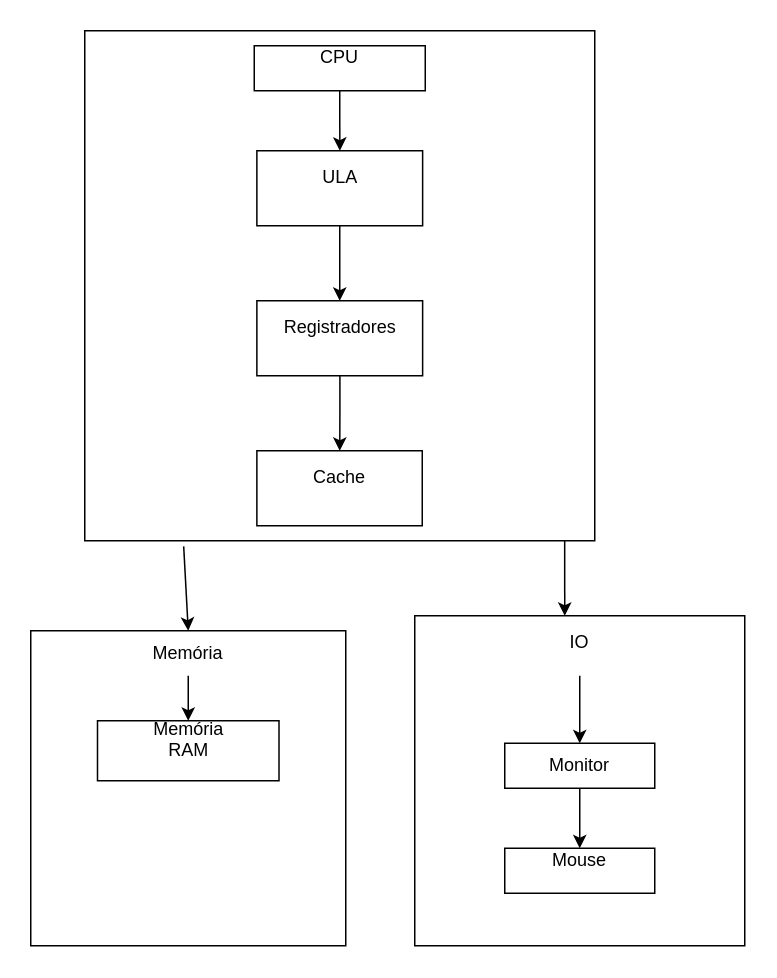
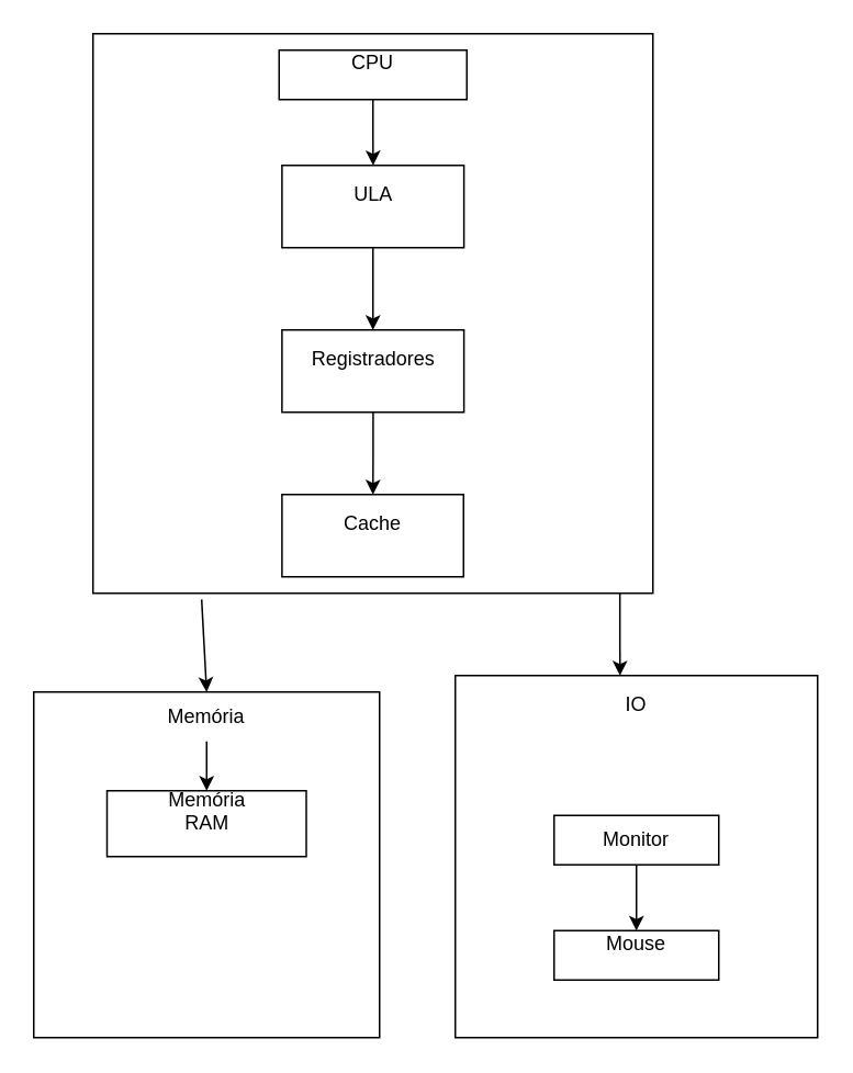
  <mxCell id="0" />
  <mxCell id="1" parent="0" />
  <mxCell id="2" value="" style="whiteSpace=wrap;html=1;aspect=fixed;" vertex="1" parent="1"><mxGeometry x="56" y="20" width="340" height="340" as="geometry" /></mxCell>
  <mxCell id="3" value="" style="edgeStyle=orthogonalEdgeStyle;rounded=0;orthogonalLoop=1;jettySize=auto;html=1;" edge="1" parent="1" source="4" target="6"><mxGeometry relative="1" as="geometry" /></mxCell>
  <mxCell id="4" value="CPU&lt;div&gt;&lt;br&gt;&lt;/div&gt;" style="rounded=0;whiteSpace=wrap;html=1;" vertex="1" parent="1"><mxGeometry x="169" y="30" width="114" height="30" as="geometry" /></mxCell>
  <mxCell id="5" value="" style="edgeStyle=orthogonalEdgeStyle;rounded=0;orthogonalLoop=1;jettySize=auto;html=1;" edge="1" parent="1" source="6" target="8"><mxGeometry relative="1" as="geometry" /></mxCell>
  <mxCell id="6" value="ULA&lt;div&gt;&lt;br&gt;&lt;/div&gt;" style="whiteSpace=wrap;html=1;rounded=0;" vertex="1" parent="1"><mxGeometry x="170.75" y="100" width="110.5" height="50" as="geometry" /></mxCell>
  <mxCell id="7" value="" style="edgeStyle=orthogonalEdgeStyle;rounded=0;orthogonalLoop=1;jettySize=auto;html=1;" edge="1" parent="1" source="8" target="9"><mxGeometry relative="1" as="geometry" /></mxCell>
  <mxCell id="8" value="&lt;div&gt;Registradores&lt;/div&gt;&lt;div&gt;&lt;br&gt;&lt;/div&gt;" style="whiteSpace=wrap;html=1;rounded=0;" vertex="1" parent="1"><mxGeometry x="170.75" y="200" width="110.5" height="50" as="geometry" /></mxCell>
  <mxCell id="9" value="&lt;div&gt;Cache&lt;/div&gt;&lt;div&gt;&lt;br&gt;&lt;/div&gt;" style="whiteSpace=wrap;html=1;rounded=0;" vertex="1" parent="1"><mxGeometry x="170.75" y="300" width="110.25" height="50" as="geometry" /></mxCell>
  <mxCell id="10" value="" style="endArrow=classic;html=1;rounded=0;exitX=0.194;exitY=1.011;exitDx=0;exitDy=0;exitPerimeter=0;entryX=0.5;entryY=0;entryDx=0;entryDy=0;" edge="1" parent="1" source="2" target="13"><mxGeometry relative="1" as="geometry"><mxPoint x="256" y="420" as="sourcePoint" /><mxPoint x="126" y="410" as="targetPoint" /></mxGeometry></mxCell>
  <mxCell id="11" value="" style="whiteSpace=wrap;html=1;aspect=fixed;" vertex="1" parent="1"><mxGeometry x="20" y="420" width="210" height="210" as="geometry" /></mxCell>
  <mxCell id="12" value="" style="edgeStyle=orthogonalEdgeStyle;rounded=0;orthogonalLoop=1;jettySize=auto;html=1;" edge="1" parent="1" source="13" target="14"><mxGeometry relative="1" as="geometry"><Array as="points"><mxPoint x="125" y="450" /><mxPoint x="125" y="450" /></Array></mxGeometry></mxCell>
  <mxCell id="13" value="Me&lt;span style=&quot;background-color: initial;&quot;&gt;mória&lt;/span&gt;" style="text;html=1;align=center;verticalAlign=middle;whiteSpace=wrap;rounded=0;" vertex="1" parent="1"><mxGeometry x="95" y="420" width="60" height="30" as="geometry" /></mxCell>
  <mxCell id="14" value="Memória&lt;div&gt;RAM&lt;/div&gt;&lt;div&gt;&lt;br&gt;&lt;/div&gt;" style="whiteSpace=wrap;html=1;" vertex="1" parent="1"><mxGeometry x="64.5" y="480" width="121" height="40" as="geometry" /></mxCell>
  <mxCell id="15" value="" style="endArrow=classic;html=1;rounded=0;exitX=0.941;exitY=1;exitDx=0;exitDy=0;exitPerimeter=0;" edge="1" parent="1" source="2"><mxGeometry width="50" height="50" relative="1" as="geometry"><mxPoint x="381" y="330" as="sourcePoint" /><mxPoint x="376" y="410" as="targetPoint" /></mxGeometry></mxCell>
  <mxCell id="16" value="" style="whiteSpace=wrap;html=1;aspect=fixed;" vertex="1" parent="1"><mxGeometry x="276" y="410" width="220" height="220" as="geometry" /></mxCell>
- <mxCell id="17" value="" style="edgeStyle=orthogonalEdgeStyle;rounded=0;orthogonalLoop=1;jettySize=auto;html=1;" edge="1" parent="1" source="18" target="20"><mxGeometry relative="1" as="geometry" /></mxCell>
  <mxCell id="18" value="IO&lt;div&gt;&lt;br&gt;&lt;/div&gt;" style="text;html=1;align=center;verticalAlign=middle;whiteSpace=wrap;rounded=0;" vertex="1" parent="1"><mxGeometry x="356" y="420" width="60" height="30" as="geometry" /></mxCell>
  <mxCell id="19" value="" style="edgeStyle=orthogonalEdgeStyle;rounded=0;orthogonalLoop=1;jettySize=auto;html=1;" edge="1" parent="1" source="20" target="21"><mxGeometry relative="1" as="geometry" /></mxCell>
  <mxCell id="20" value="&lt;div&gt;&lt;br&gt;&lt;/div&gt;Monitor&lt;div&gt;&lt;br&gt;&lt;/div&gt;" style="whiteSpace=wrap;html=1;" vertex="1" parent="1"><mxGeometry x="336" y="495" width="100" height="30" as="geometry" /></mxCell>
  <mxCell id="21" value="&lt;div&gt;Mouse&lt;/div&gt;&lt;div&gt;&lt;br&gt;&lt;/div&gt;" style="whiteSpace=wrap;html=1;" vertex="1" parent="1"><mxGeometry x="336" y="565" width="100" height="30" as="geometry" /></mxCell>
